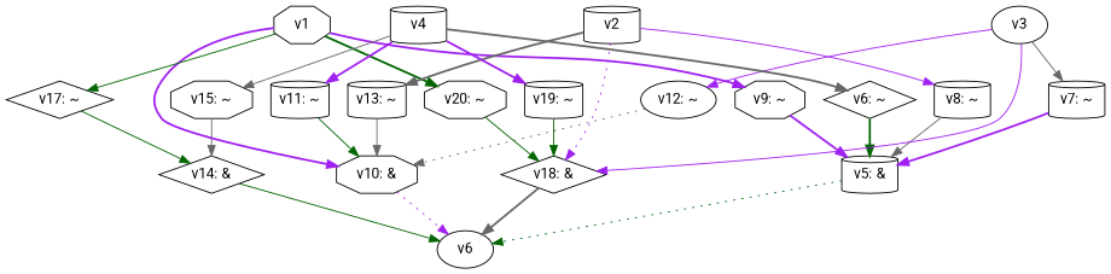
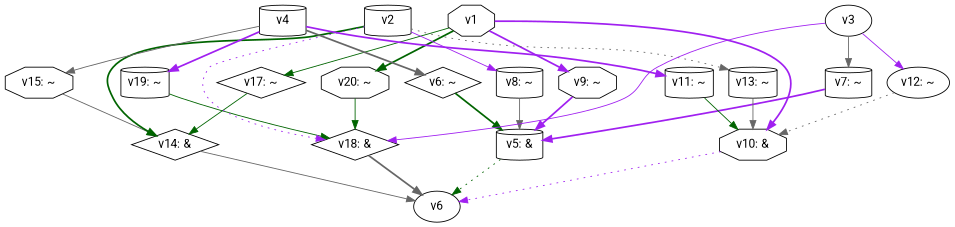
  digraph {
    fontname=Roboto
    node [fontname=Roboto shape=cylinder]
    edge [color=purple fontname=Roboto style=solid]
    n1 [label="v5: &"]
    n2 [label=v6 shape=ellipse]
    n3 [label="v6: ~" shape=diamond]
    n4 [label="v7: ~"]
    n5 [label="v8: ~"]
    n6 [label="v9: ~" shape=octagon]
    n7 [label="v10: &" shape=octagon]
    n8 [label="v11: ~"]
    n9 [label="v12: ~" shape=ellipse]
    n10 [label="v13: ~"]
    n11 [label="v14: &" shape=diamond]
    n12 [label="v15: ~" shape=octagon]
    n13 [label="v17: ~" shape=diamond]
    n14 [label="v18: &" shape=diamond]
    n15 [label="v19: ~"]
    n16 [label="v20: ~" shape=octagon]
    v1 [shape=octagon]
    v2
    v3 [shape=ellipse]
    v4
    n1 -> n2 [color=darkgreen style=dotted]
    n3 -> n1 [color=darkgreen style=bold]
    n4 -> n1 [style=bold]
    n5 -> n1 [color=gray40]
    n6 -> n1 [style=bold]
    n7 -> n2 [style=dotted]
    n8 -> n7 [color=darkgreen]
    n9 -> n7 [color=gray40 style=dotted]
    n10 -> n7 [color=gray40]
-   n11 -> n2 [color=darkgreen]
+   n11 -> n2 [color=gray40]
    n12 -> n11 [color=gray40]
    n13 -> n11 [color=darkgreen]
    n14 -> n2 [color=gray40 style=bold]
    n15 -> n14 [color=darkgreen]
    n16 -> n14 [color=darkgreen]
    v1 -> n6 [style=bold]
    v1 -> n7 [style=bold]
    v1 -> n13 [color=darkgreen]
    v1 -> n16 [color=darkgreen style=bold]
    v2 -> n5
-   v2 -> n10 [color=gray40 style=bold]
+   v2 -> n10 [color=gray40 style=dotted]
+   v2 -> n11 [color=darkgreen style=bold]
    v2 -> n14 [style=dotted]
    v3 -> n4 [color=gray40]
    v3 -> n9
    v3 -> n14
    v4 -> n3 [color=gray40 style=bold]
    v4 -> n8 [style=bold]
    v4 -> n12 [color=gray40]
    v4 -> n15 [style=bold]
  }
